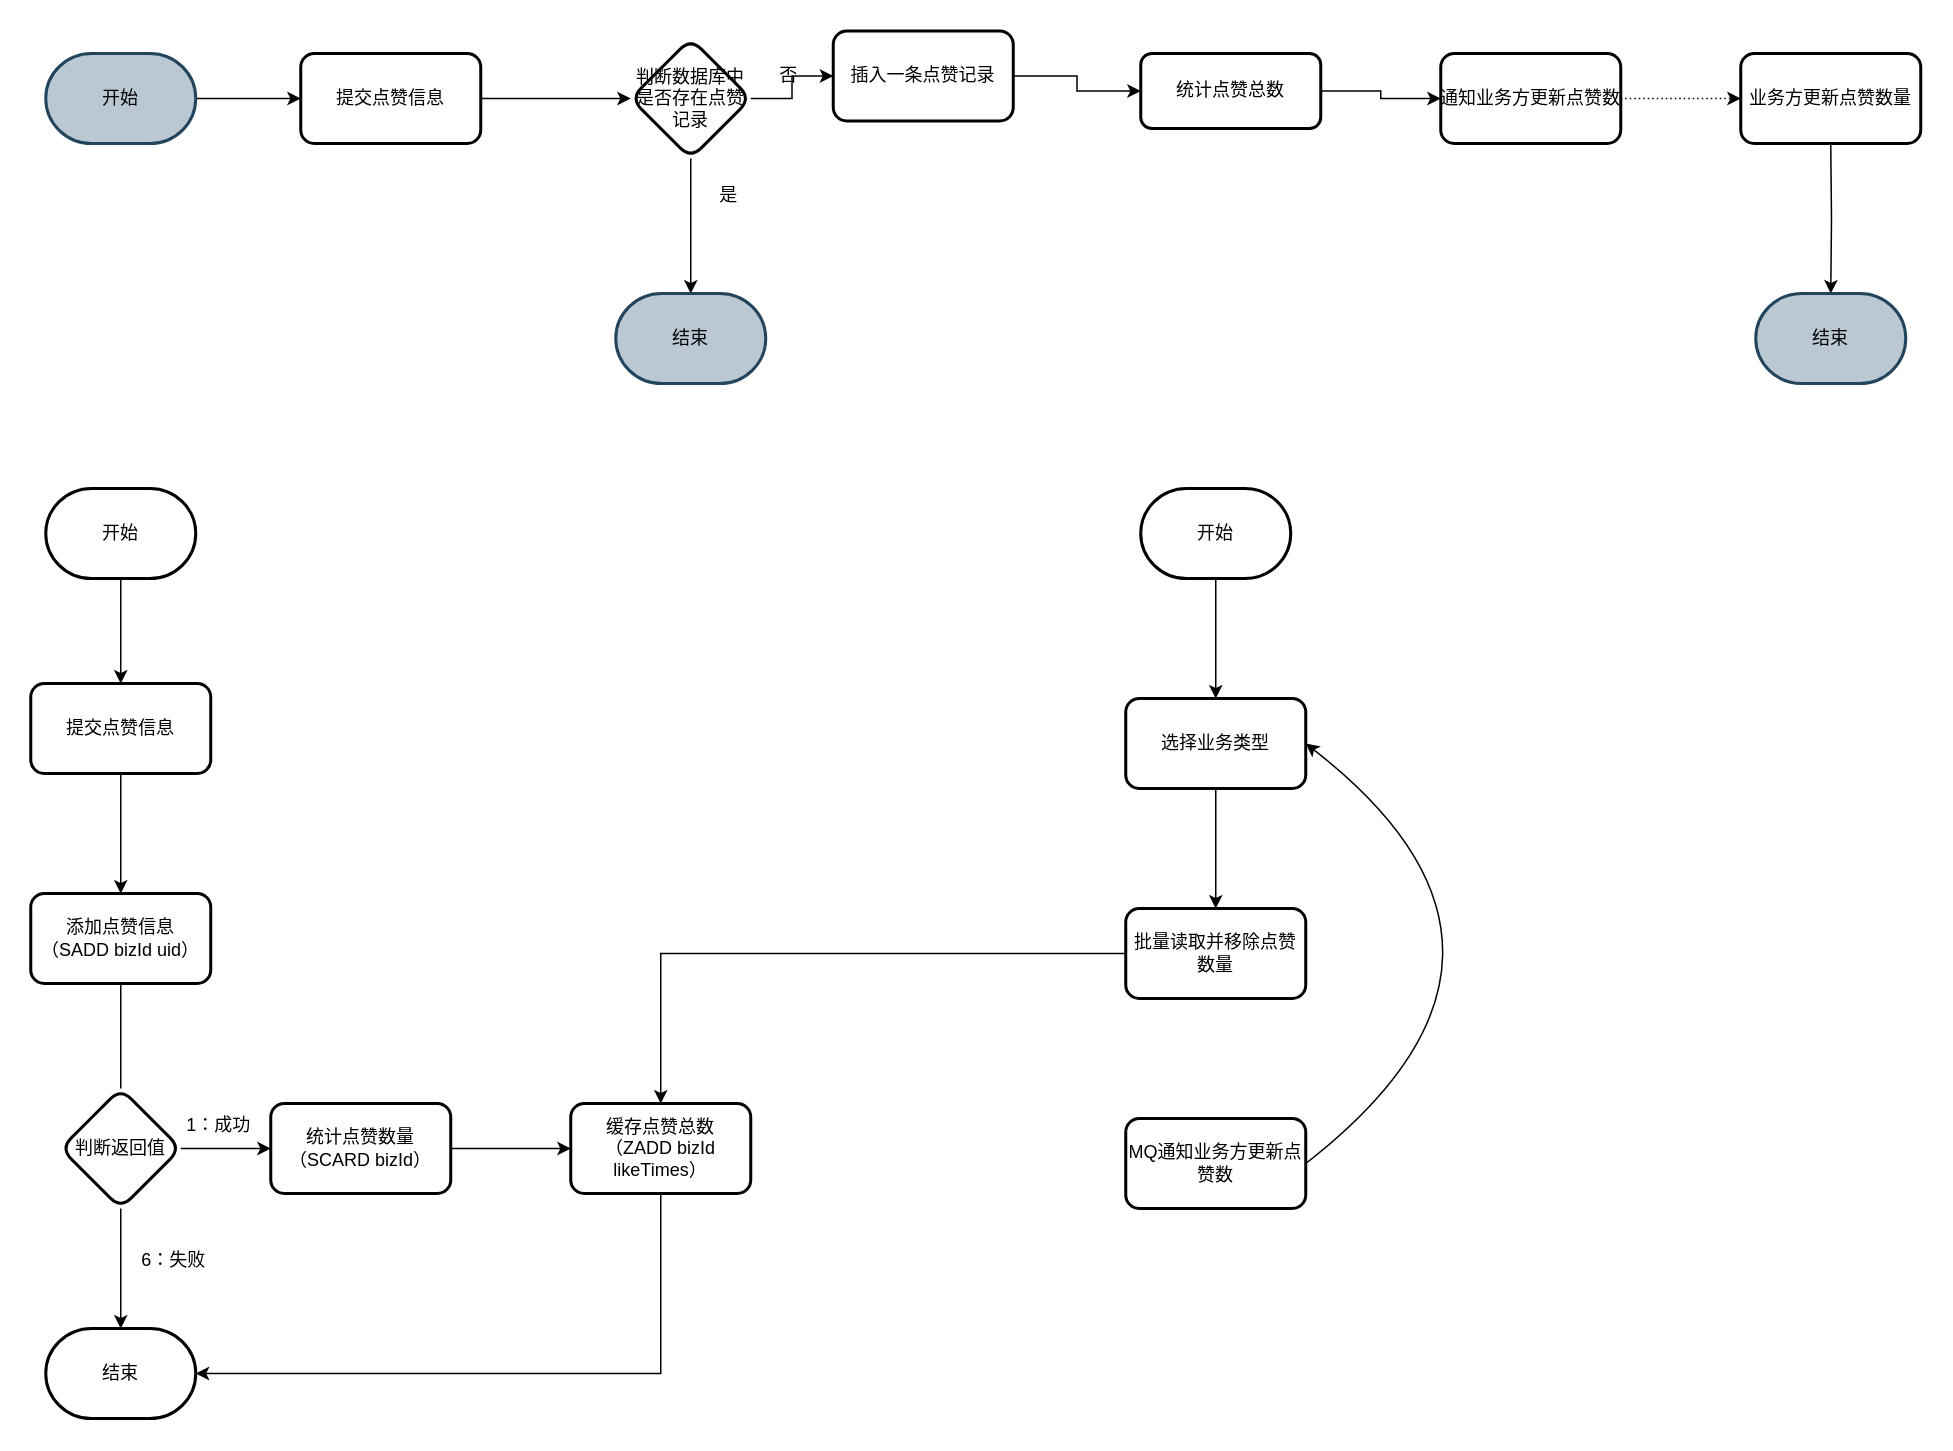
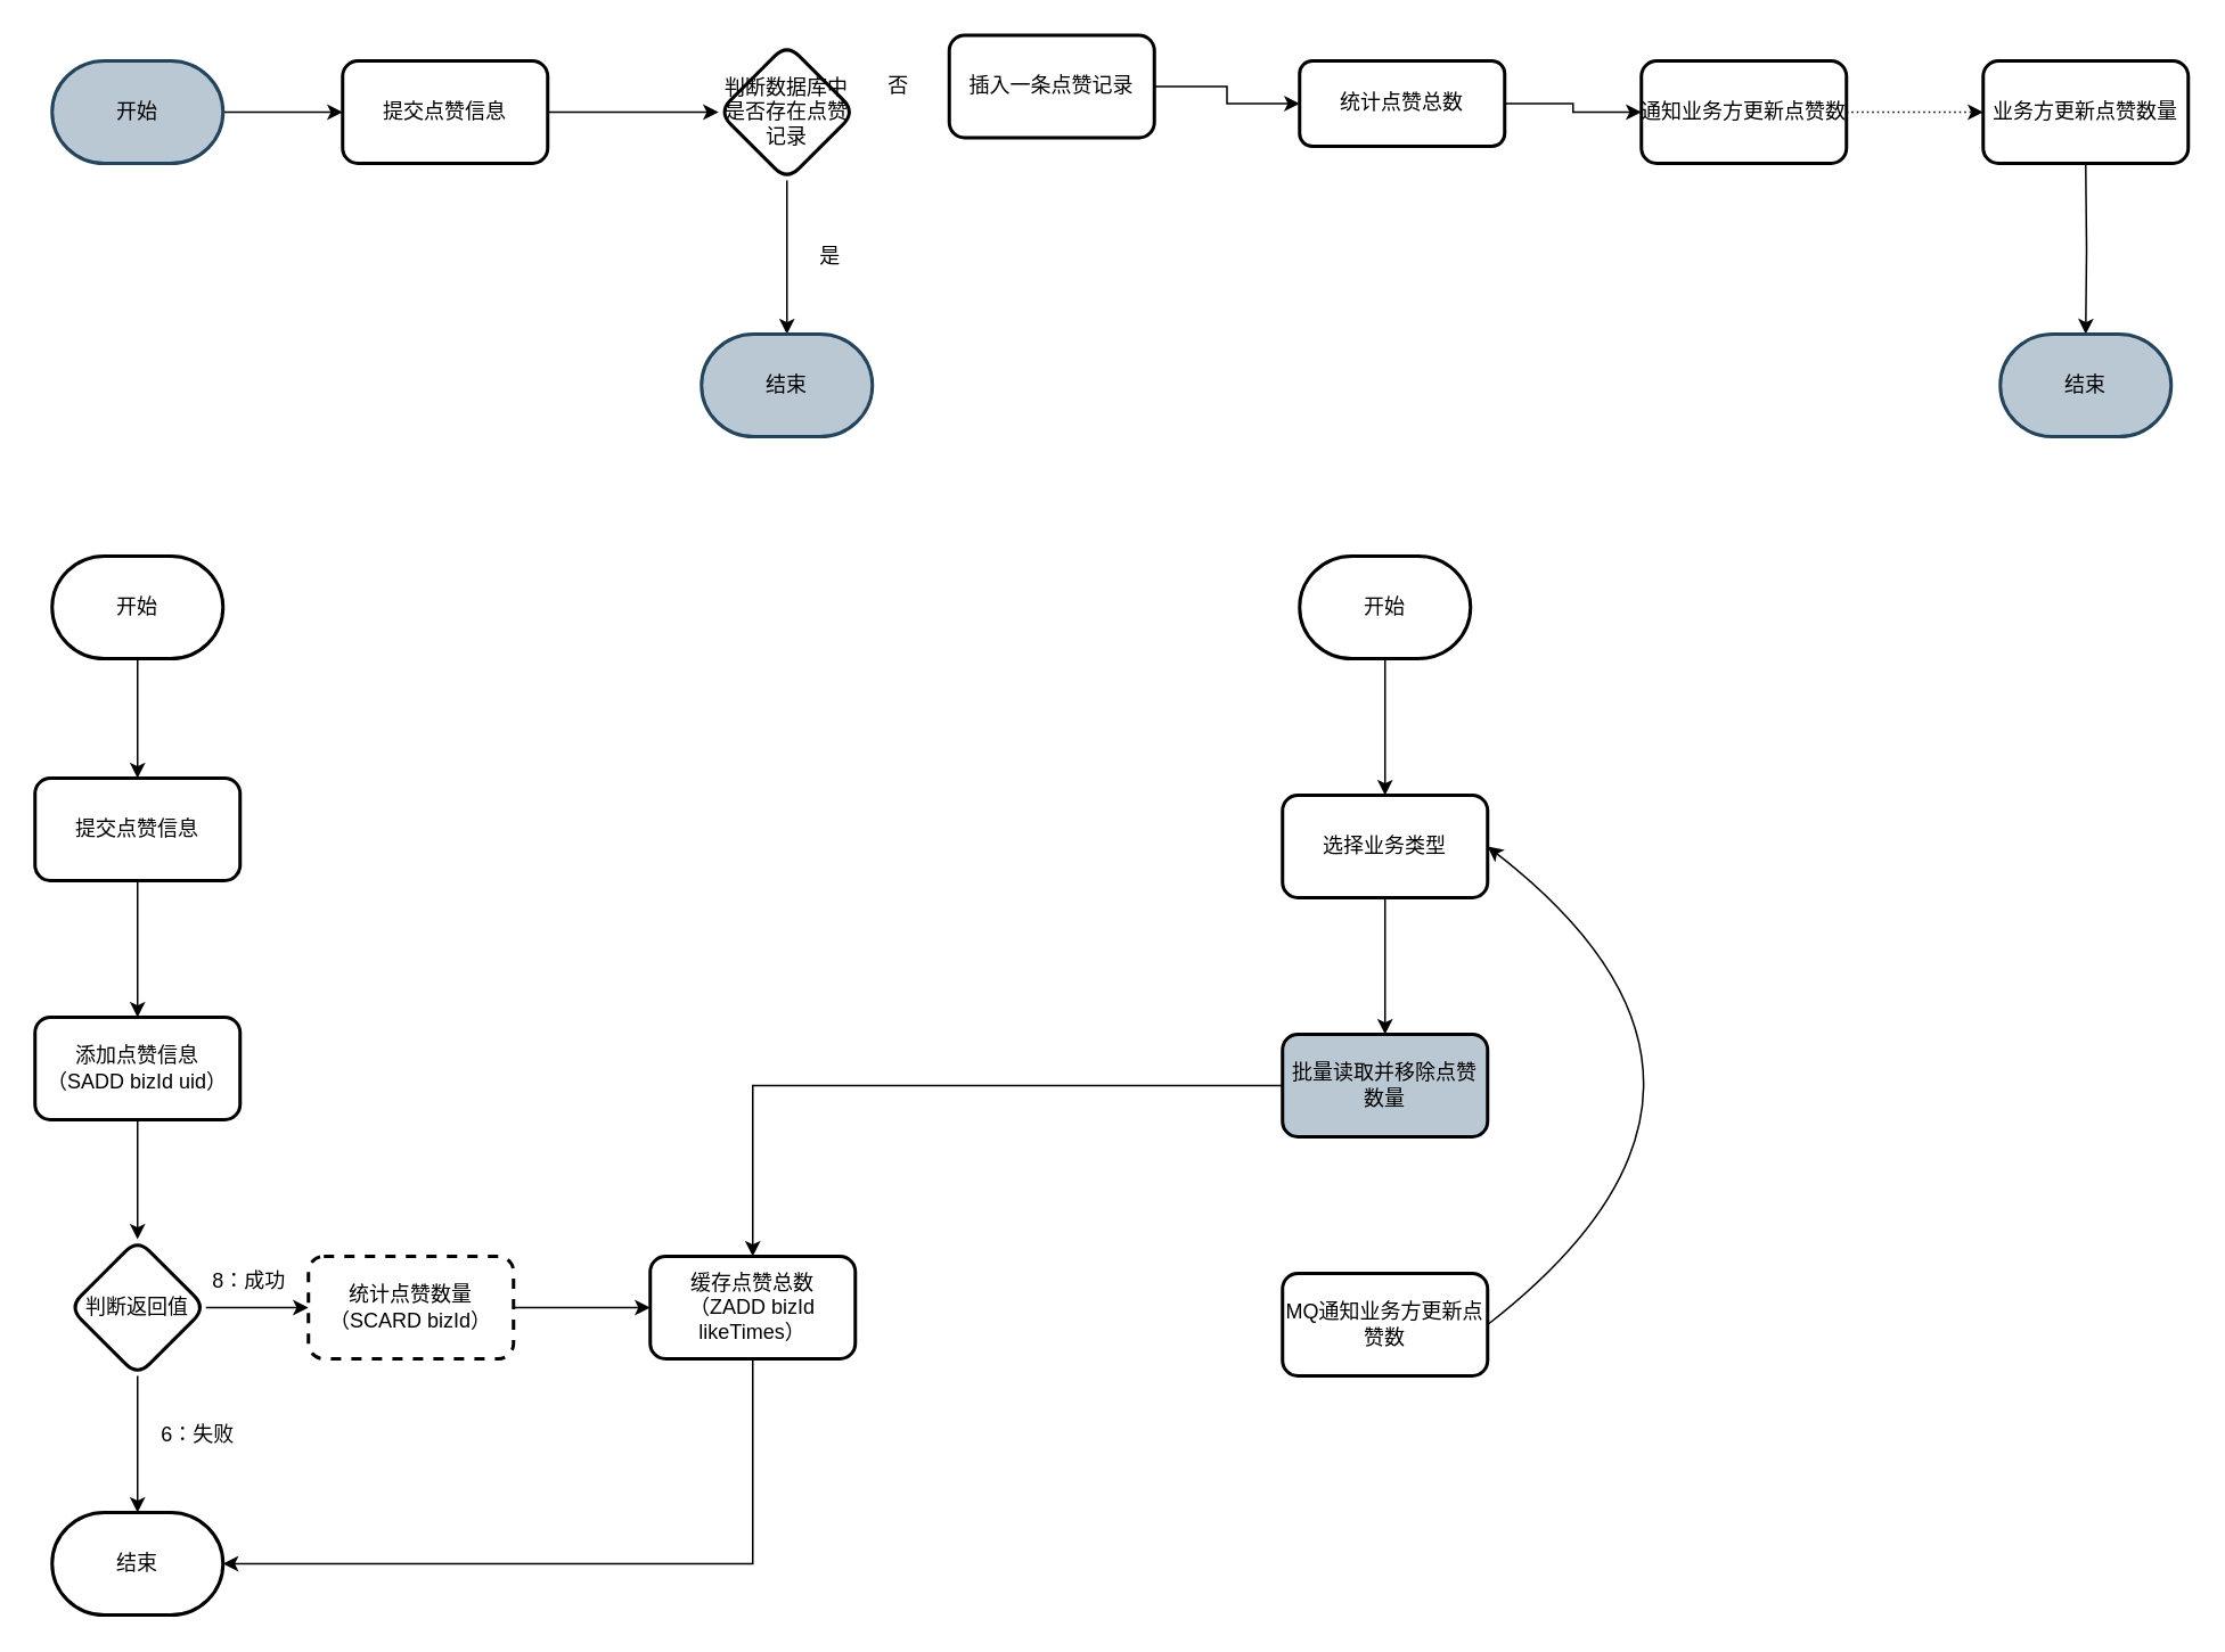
  <mxCell id="0" />
  <mxCell id="1" parent="0" />
  <mxCell id="2" value="" style="edgeStyle=orthogonalEdgeStyle;rounded=0;orthogonalLoop=1;jettySize=auto;html=1;" edge="1" parent="1" source="3" target="5"><mxGeometry relative="1" as="geometry" /></mxCell>
  <mxCell id="3" value="开始" style="strokeWidth=2;html=1;shape=mxgraph.flowchart.terminator;whiteSpace=wrap;" vertex="1" parent="1"><mxGeometry x="30" y="325" width="100" height="60" as="geometry" /></mxCell>
  <mxCell id="4" value="" style="edgeStyle=orthogonalEdgeStyle;rounded=0;orthogonalLoop=1;jettySize=auto;html=1;" edge="1" parent="1" source="5"><mxGeometry relative="1" as="geometry"><mxPoint x="80" y="595" as="targetPoint" /></mxGeometry></mxCell>
  <mxCell id="5" value="提交点赞信息" style="rounded=1;whiteSpace=wrap;html=1;strokeWidth=2;" vertex="1" parent="1"><mxGeometry x="20" y="455" width="120" height="60" as="geometry" /></mxCell>
  <mxCell id="6" value="结束" style="strokeWidth=2;html=1;shape=mxgraph.flowchart.terminator;whiteSpace=wrap;" vertex="1" parent="1"><mxGeometry x="30" y="885" width="100" height="60" as="geometry" /></mxCell>
- <mxCell id="7" value="" style="edgeStyle=orthogonalEdgeStyle;rounded=0;orthogonalLoop=1;jettySize=auto;html=1;endArrow=none;" edge="1" parent="1" source="8" target="11"><mxGeometry relative="1" as="geometry" /></mxCell>
+ <mxCell id="7" value="" style="edgeStyle=orthogonalEdgeStyle;rounded=0;orthogonalLoop=1;jettySize=auto;html=1;" edge="1" parent="1" source="8" target="11"><mxGeometry relative="1" as="geometry" /></mxCell>
  <mxCell id="8" value="添加点赞信息&lt;div&gt;（SADD bizId uid）&lt;/div&gt;" style="rounded=1;whiteSpace=wrap;html=1;strokeWidth=2;" vertex="1" parent="1"><mxGeometry x="20" y="595" width="120" height="60" as="geometry" /></mxCell>
  <mxCell id="9" value="" style="edgeStyle=orthogonalEdgeStyle;rounded=0;orthogonalLoop=1;jettySize=auto;html=1;" edge="1" parent="1" source="11" target="6"><mxGeometry relative="1" as="geometry" /></mxCell>
  <mxCell id="10" value="" style="edgeStyle=orthogonalEdgeStyle;rounded=0;orthogonalLoop=1;jettySize=auto;html=1;" edge="1" parent="1" source="11" target="14"><mxGeometry relative="1" as="geometry" /></mxCell>
  <mxCell id="11" value="判断返回值" style="rhombus;whiteSpace=wrap;html=1;rounded=1;strokeWidth=2;" vertex="1" parent="1"><mxGeometry x="40" y="725" width="80" height="80" as="geometry" /></mxCell>
  <mxCell id="12" value="6：失败" style="text;html=1;align=center;verticalAlign=middle;resizable=0;points=[];autosize=1;strokeColor=none;fillColor=none;" vertex="1" parent="1"><mxGeometry x="80" y="825" width="70" height="30" as="geometry" /></mxCell>
  <mxCell id="13" value="" style="edgeStyle=orthogonalEdgeStyle;rounded=0;orthogonalLoop=1;jettySize=auto;html=1;" edge="1" parent="1" source="14" target="16"><mxGeometry relative="1" as="geometry" /></mxCell>
- <mxCell id="14" value="统计点赞数量&lt;div&gt;（SCARD bizId）&lt;/div&gt;" style="rounded=1;whiteSpace=wrap;html=1;strokeWidth=2;" vertex="1" parent="1"><mxGeometry x="180" y="735" width="120" height="60" as="geometry" /></mxCell>
- <mxCell id="15" value="1：成功" style="text;html=1;align=center;verticalAlign=middle;resizable=0;points=[];autosize=1;strokeColor=none;fillColor=none;" vertex="1" parent="1"><mxGeometry x="110" y="735" width="70" height="30" as="geometry" /></mxCell>
+ <mxCell id="14" value="统计点赞数量&lt;div&gt;（SCARD bizId）&lt;/div&gt;" style="rounded=1;whiteSpace=wrap;html=1;strokeWidth=2;dashed=1;" vertex="1" parent="1"><mxGeometry x="180" y="735" width="120" height="60" as="geometry" /></mxCell>
+ <mxCell id="15" value="8：成功" style="text;html=1;align=center;verticalAlign=middle;resizable=0;points=[];autosize=1;strokeColor=none;fillColor=none;" vertex="1" parent="1"><mxGeometry x="110" y="735" width="70" height="30" as="geometry" /></mxCell>
  <mxCell id="16" value="缓存点赞总数&lt;div&gt;（ZADD bizId likeTimes）&lt;/div&gt;" style="rounded=1;whiteSpace=wrap;html=1;strokeWidth=2;" vertex="1" parent="1"><mxGeometry x="380" y="735" width="120" height="60" as="geometry" /></mxCell>
  <mxCell id="17" style="edgeStyle=orthogonalEdgeStyle;rounded=0;orthogonalLoop=1;jettySize=auto;html=1;entryX=1;entryY=0.5;entryDx=0;entryDy=0;entryPerimeter=0;" edge="1" parent="1" source="16" target="6"><mxGeometry relative="1" as="geometry"><Array as="points"><mxPoint x="440" y="915" /></Array></mxGeometry></mxCell>
  <mxCell id="18" value="" style="edgeStyle=orthogonalEdgeStyle;rounded=0;orthogonalLoop=1;jettySize=auto;html=1;" edge="1" parent="1" source="19" target="21"><mxGeometry relative="1" as="geometry" /></mxCell>
  <mxCell id="19" value="开始" style="strokeWidth=2;html=1;shape=mxgraph.flowchart.terminator;whiteSpace=wrap;" vertex="1" parent="1"><mxGeometry x="760" y="325" width="100" height="60" as="geometry" /></mxCell>
  <mxCell id="20" value="" style="edgeStyle=orthogonalEdgeStyle;rounded=0;orthogonalLoop=1;jettySize=auto;html=1;" edge="1" parent="1" source="21" target="23"><mxGeometry relative="1" as="geometry" /></mxCell>
  <mxCell id="21" value="选择业务类型" style="rounded=1;whiteSpace=wrap;html=1;strokeWidth=2;" vertex="1" parent="1"><mxGeometry x="750" y="465" width="120" height="60" as="geometry" /></mxCell>
  <mxCell id="22" value="" style="edgeStyle=orthogonalEdgeStyle;rounded=0;orthogonalLoop=1;jettySize=auto;html=1;" edge="1" parent="1" source="23" target="16"><mxGeometry relative="1" as="geometry" /></mxCell>
- <mxCell id="23" value="批量读取并移除点赞数量" style="rounded=1;whiteSpace=wrap;html=1;strokeWidth=2;" vertex="1" parent="1"><mxGeometry x="750" y="605" width="120" height="60" as="geometry" /></mxCell>
+ <mxCell id="23" value="批量读取并移除点赞数量" style="rounded=1;whiteSpace=wrap;html=1;strokeWidth=2;fillColor=#bac8d3;" vertex="1" parent="1"><mxGeometry x="750" y="605" width="120" height="60" as="geometry" /></mxCell>
  <mxCell id="24" value="MQ通知业务方更新点赞数" style="rounded=1;whiteSpace=wrap;html=1;strokeWidth=2;" vertex="1" parent="1"><mxGeometry x="750" y="745" width="120" height="60" as="geometry" /></mxCell>
  <mxCell id="25" value="" style="endArrow=classic;html=1;rounded=0;entryX=1;entryY=0.5;entryDx=0;entryDy=0;exitX=1;exitY=0.5;exitDx=0;exitDy=0;curved=1;dashed=0;dashPattern=1 2;" edge="1" parent="1" source="24" target="21"><mxGeometry width="50" height="50" relative="1" as="geometry"><mxPoint x="450" y="645" as="sourcePoint" /><mxPoint x="500" y="595" as="targetPoint" /><Array as="points"><mxPoint x="1050" y="635" /></Array></mxGeometry></mxCell>
  <mxCell id="26" value="" style="edgeStyle=orthogonalEdgeStyle;rounded=0;orthogonalLoop=1;jettySize=auto;html=1;" edge="1" parent="1" source="27" target="29"><mxGeometry relative="1" as="geometry" /></mxCell>
  <mxCell id="27" value="开始" style="strokeWidth=2;html=1;shape=mxgraph.flowchart.terminator;whiteSpace=wrap;fillColor=#bac8d3;strokeColor=#23445d;" vertex="1" parent="1"><mxGeometry x="30" y="35" width="100" height="60" as="geometry" /></mxCell>
  <mxCell id="28" value="" style="edgeStyle=orthogonalEdgeStyle;rounded=0;orthogonalLoop=1;jettySize=auto;html=1;" edge="1" parent="1" source="29" target="32"><mxGeometry relative="1" as="geometry" /></mxCell>
  <mxCell id="29" value="提交点赞信息" style="rounded=1;whiteSpace=wrap;html=1;strokeWidth=2;" vertex="1" parent="1"><mxGeometry x="200" y="35" width="120" height="60" as="geometry" /></mxCell>
- <mxCell id="30" value="" style="edgeStyle=orthogonalEdgeStyle;rounded=0;orthogonalLoop=1;jettySize=auto;html=1;" edge="1" parent="1" source="32" target="34"><mxGeometry relative="1" as="geometry" /></mxCell>
  <mxCell id="31" value="" style="edgeStyle=orthogonalEdgeStyle;rounded=0;orthogonalLoop=1;jettySize=auto;html=1;" edge="1" parent="1" source="32"><mxGeometry relative="1" as="geometry"><mxPoint x="460" y="195" as="targetPoint" /></mxGeometry></mxCell>
  <mxCell id="32" value="判断数据库中是否存在点赞记录" style="rhombus;whiteSpace=wrap;html=1;rounded=1;strokeWidth=2;" vertex="1" parent="1"><mxGeometry x="420" y="25" width="80" height="80" as="geometry" /></mxCell>
  <mxCell id="33" value="" style="edgeStyle=orthogonalEdgeStyle;rounded=0;orthogonalLoop=1;jettySize=auto;html=1;" edge="1" parent="1" source="34" target="37"><mxGeometry relative="1" as="geometry" /></mxCell>
  <mxCell id="34" value="插入一条点赞记录" style="rounded=1;whiteSpace=wrap;html=1;strokeWidth=2;" vertex="1" parent="1"><mxGeometry x="555" y="20" width="120" height="60" as="geometry" /></mxCell>
  <mxCell id="35" value="否" style="text;html=1;align=center;verticalAlign=middle;resizable=0;points=[];autosize=1;strokeColor=none;fillColor=none;" vertex="1" parent="1"><mxGeometry x="505" y="35" width="40" height="30" as="geometry" /></mxCell>
  <mxCell id="36" value="" style="edgeStyle=orthogonalEdgeStyle;rounded=0;orthogonalLoop=1;jettySize=auto;html=1;" edge="1" parent="1" source="37" target="39"><mxGeometry relative="1" as="geometry" /></mxCell>
  <mxCell id="37" value="统计点赞总数" style="rounded=1;whiteSpace=wrap;html=1;strokeWidth=2;" vertex="1" parent="1"><mxGeometry x="760" y="35" width="120" height="50" as="geometry" /></mxCell>
  <mxCell id="38" value="" style="edgeStyle=orthogonalEdgeStyle;rounded=0;orthogonalLoop=1;jettySize=auto;html=1;dashed=1;dashPattern=1 2;" edge="1" parent="1" source="39"><mxGeometry relative="1" as="geometry"><mxPoint x="1160" y="65" as="targetPoint" /></mxGeometry></mxCell>
  <mxCell id="39" value="&lt;span style=&quot;text-wrap: nowrap;&quot;&gt;通知业务方更新点赞数&lt;/span&gt;" style="rounded=1;whiteSpace=wrap;html=1;strokeWidth=2;" vertex="1" parent="1"><mxGeometry x="960" y="35" width="120" height="60" as="geometry" /></mxCell>
  <mxCell id="40" value="" style="edgeStyle=orthogonalEdgeStyle;rounded=0;orthogonalLoop=1;jettySize=auto;html=1;entryX=0.5;entryY=0;entryDx=0;entryDy=0;entryPerimeter=0;" edge="1" parent="1" target="42"><mxGeometry relative="1" as="geometry"><mxPoint x="1220" y="95" as="sourcePoint" /><mxPoint x="1220" y="145" as="targetPoint" /></mxGeometry></mxCell>
  <mxCell id="41" value="业务方更新点赞数量" style="rounded=1;whiteSpace=wrap;html=1;strokeWidth=2;" vertex="1" parent="1"><mxGeometry x="1160" y="35" width="120" height="60" as="geometry" /></mxCell>
  <mxCell id="42" value="结束" style="strokeWidth=2;html=1;shape=mxgraph.flowchart.terminator;whiteSpace=wrap;fillColor=#bac8d3;strokeColor=#23445d;" vertex="1" parent="1"><mxGeometry x="1170" y="195" width="100" height="60" as="geometry" /></mxCell>
  <mxCell id="43" value="结束" style="strokeWidth=2;html=1;shape=mxgraph.flowchart.terminator;whiteSpace=wrap;fillColor=#bac8d3;strokeColor=#23445d;" vertex="1" parent="1"><mxGeometry x="410" y="195" width="100" height="60" as="geometry" /></mxCell>
- <mxCell id="44" value="是" style="text;html=1;align=center;verticalAlign=middle;resizable=0;points=[];autosize=1;strokeColor=none;fillColor=none;" vertex="1" parent="1"><mxGeometry x="465" y="115" width="40" height="30" as="geometry" /></mxCell>
+ <mxCell id="44" value="是" style="text;html=1;align=center;verticalAlign=middle;resizable=0;points=[];autosize=1;strokeColor=none;fillColor=none;" vertex="1" parent="1"><mxGeometry x="465" y="135" width="40" height="30" as="geometry" /></mxCell>
